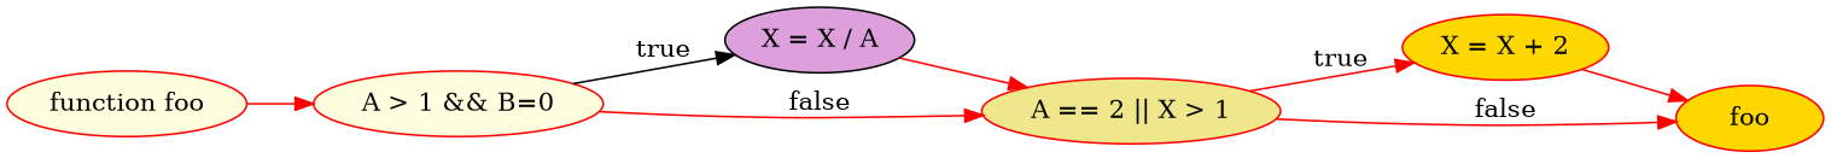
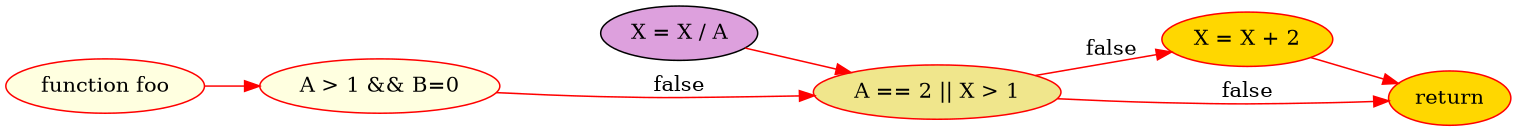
  digraph {
    rankdir=LR
    node [color=red fillcolor=lightyellow style=filled]
    edge [color=red]
    n1 [label="function foo"]
    n2 [label="A > 1 && B=0"]
    n3 [fillcolor=plum label="X = X / A" color=""]
    n4 [fillcolor=khaki label="A == 2 || X > 1"]
    n5 [fillcolor=gold label="X = X + 2"]
-   n6 [fillcolor=gold label=foo]
+   n6 [fillcolor=gold label=return]
    n1 -> n2
-   n2 -> n3 [label=true color=""]
    n2 -> n4 [label=false]
    n3 -> n4
-   n4 -> n5 [label=true]
+   n4 -> n5 [label=false]
    n4 -> n6 [label=false]
    n5 -> n6
  }
